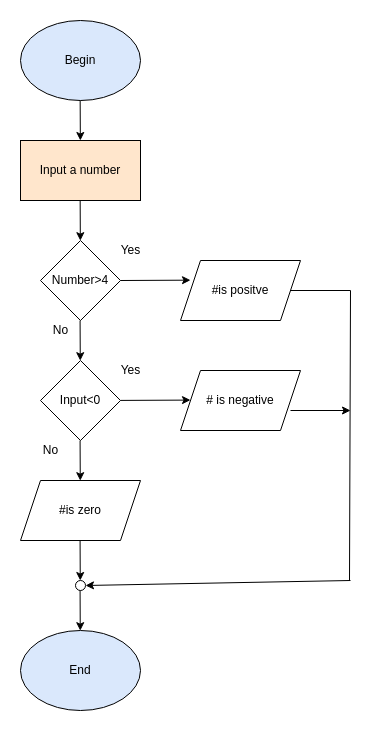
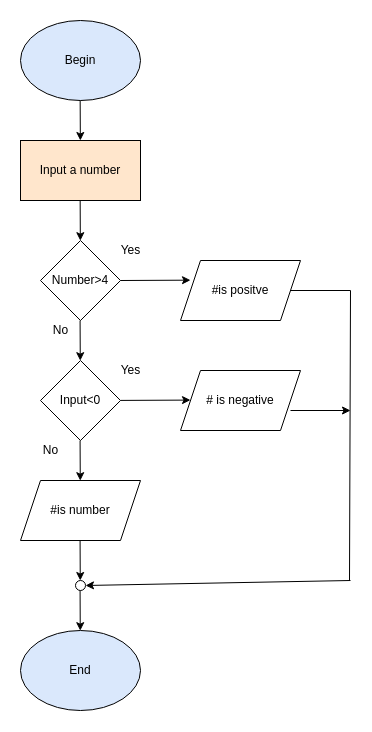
  <mxCell id="0" />
  <mxCell id="1" parent="0" />
  <mxCell id="2" value="Begin" style="ellipse;whiteSpace=wrap;html=1;fillColor=#dae8fc;" vertex="1" parent="1"><mxGeometry x="20" y="20" width="120" height="80" as="geometry" /></mxCell>
  <mxCell id="3" value="" style="endArrow=classic;html=1;rounded=0;" edge="1" parent="1" target="4"><mxGeometry width="50" height="50" relative="1" as="geometry"><mxPoint x="79.66" y="100" as="sourcePoint" /><mxPoint x="79.66" y="140" as="targetPoint" /></mxGeometry></mxCell>
  <mxCell id="4" value="Input a number" style="rounded=0;whiteSpace=wrap;html=1;fillColor=#ffe6cc;" vertex="1" parent="1"><mxGeometry x="20" y="140" width="120" height="60" as="geometry" /></mxCell>
  <mxCell id="5" value="" style="endArrow=classic;html=1;rounded=0;" edge="1" parent="1" target="6"><mxGeometry width="50" height="50" relative="1" as="geometry"><mxPoint x="79.66" y="200" as="sourcePoint" /><mxPoint x="79.854" y="240" as="targetPoint" /></mxGeometry></mxCell>
  <mxCell id="6" value="Number&amp;gt;4" style="rhombus;whiteSpace=wrap;html=1;" vertex="1" parent="1"><mxGeometry x="40.004" y="240" width="80" height="80" as="geometry" /></mxCell>
  <mxCell id="7" value="" style="endArrow=classic;html=1;rounded=0;exitX=1;exitY=0.5;exitDx=0;exitDy=0;" edge="1" parent="1" source="6"><mxGeometry width="50" height="50" relative="1" as="geometry"><mxPoint x="130" y="279.66" as="sourcePoint" /><mxPoint x="190" y="279.66" as="targetPoint" /></mxGeometry></mxCell>
  <mxCell id="8" value="#is positve" style="shape=parallelogram;perimeter=parallelogramPerimeter;whiteSpace=wrap;html=1;fixedSize=1;" vertex="1" parent="1"><mxGeometry x="180" y="260" width="120" height="60" as="geometry" /></mxCell>
  <mxCell id="9" value="" style="endArrow=classic;html=1;rounded=0;" edge="1" parent="1"><mxGeometry width="50" height="50" relative="1" as="geometry"><mxPoint x="79.59" y="320" as="sourcePoint" /><mxPoint x="79.763" y="360.171" as="targetPoint" /></mxGeometry></mxCell>
  <mxCell id="10" value="Input&amp;lt;0" style="rhombus;whiteSpace=wrap;html=1;" vertex="1" parent="1"><mxGeometry x="40.004" y="360" width="80" height="80" as="geometry" /></mxCell>
  <mxCell id="11" value="# is negative" style="shape=parallelogram;perimeter=parallelogramPerimeter;whiteSpace=wrap;html=1;fixedSize=1;" vertex="1" parent="1"><mxGeometry x="180" y="370" width="120" height="60" as="geometry" /></mxCell>
  <mxCell id="12" value="" style="endArrow=classic;html=1;rounded=0;exitX=1;exitY=0.5;exitDx=0;exitDy=0;" edge="1" parent="1"><mxGeometry width="50" height="50" relative="1" as="geometry"><mxPoint x="120.004" y="399.92" as="sourcePoint" /><mxPoint x="190" y="399.58" as="targetPoint" /></mxGeometry></mxCell>
  <mxCell id="13" value="" style="endArrow=none;html=1;rounded=0;" edge="1" parent="1"><mxGeometry width="50" height="50" relative="1" as="geometry"><mxPoint x="290" y="290" as="sourcePoint" /><mxPoint x="350" y="290" as="targetPoint" /></mxGeometry></mxCell>
  <mxCell id="14" value="" style="endArrow=classic;html=1;rounded=0;" edge="1" parent="1"><mxGeometry width="50" height="50" relative="1" as="geometry"><mxPoint x="290" y="410" as="sourcePoint" /><mxPoint x="350" y="410" as="targetPoint" /><Array as="points"><mxPoint x="290" y="410" /></Array></mxGeometry></mxCell>
  <mxCell id="15" value="" style="endArrow=none;html=1;rounded=0;" edge="1" parent="1"><mxGeometry width="50" height="50" relative="1" as="geometry"><mxPoint x="349" y="580" as="sourcePoint" /><mxPoint x="350" y="290" as="targetPoint" /><Array as="points"><mxPoint x="350" y="290" /></Array></mxGeometry></mxCell>
- <mxCell id="16" value="#is zero" style="shape=parallelogram;perimeter=parallelogramPerimeter;whiteSpace=wrap;html=1;fixedSize=1;" vertex="1" parent="1"><mxGeometry x="20" y="480" width="120" height="60" as="geometry" /></mxCell>
+ <mxCell id="16" value="#is number" style="shape=parallelogram;perimeter=parallelogramPerimeter;whiteSpace=wrap;html=1;fixedSize=1;" vertex="1" parent="1"><mxGeometry x="20" y="480" width="120" height="60" as="geometry" /></mxCell>
  <mxCell id="17" value="" style="endArrow=classic;html=1;rounded=0;startArrow=none;" edge="1" parent="1" source="18"><mxGeometry width="50" height="50" relative="1" as="geometry"><mxPoint x="79.59" y="540" as="sourcePoint" /><mxPoint x="79.763" y="580.171" as="targetPoint" /></mxGeometry></mxCell>
  <mxCell id="18" value="" style="ellipse;whiteSpace=wrap;html=1;aspect=fixed;" vertex="1" parent="1"><mxGeometry x="75" y="580" width="10" height="10" as="geometry" /></mxCell>
  <mxCell id="19" value="" style="endArrow=classic;html=1;rounded=0;entryX=1;entryY=0.5;entryDx=0;entryDy=0;" edge="1" parent="1" target="18"><mxGeometry width="50" height="50" relative="1" as="geometry"><mxPoint x="350" y="580" as="sourcePoint" /><mxPoint x="310" y="530" as="targetPoint" /></mxGeometry></mxCell>
  <mxCell id="20" value="" style="endArrow=classic;html=1;rounded=0;" edge="1" parent="1"><mxGeometry width="50" height="50" relative="1" as="geometry"><mxPoint x="79.58" y="539.83" as="sourcePoint" /><mxPoint x="79.753" y="580.001" as="targetPoint" /></mxGeometry></mxCell>
  <mxCell id="21" value="" style="endArrow=classic;html=1;rounded=0;" edge="1" parent="1"><mxGeometry width="50" height="50" relative="1" as="geometry"><mxPoint x="79.58" y="590" as="sourcePoint" /><mxPoint x="79.753" y="630.171" as="targetPoint" /></mxGeometry></mxCell>
  <mxCell id="22" value="End" style="ellipse;whiteSpace=wrap;html=1;fillColor=#dae8fc;" vertex="1" parent="1"><mxGeometry x="20" y="630" width="120" height="80" as="geometry" /></mxCell>
  <mxCell id="23" value="" style="endArrow=classic;html=1;rounded=0;" edge="1" parent="1"><mxGeometry width="50" height="50" relative="1" as="geometry"><mxPoint x="79.59" y="440" as="sourcePoint" /><mxPoint x="79.763" y="480.171" as="targetPoint" /></mxGeometry></mxCell>
  <mxCell id="24" value="Yes" style="text;html=1;align=center;verticalAlign=middle;resizable=0;points=[];autosize=1;strokeColor=none;fillColor=none;" vertex="1" parent="1"><mxGeometry x="110" y="235" width="40" height="30" as="geometry" /></mxCell>
  <mxCell id="25" value="Yes" style="text;html=1;align=center;verticalAlign=middle;resizable=0;points=[];autosize=1;strokeColor=none;fillColor=none;" vertex="1" parent="1"><mxGeometry x="110" y="355" width="40" height="30" as="geometry" /></mxCell>
  <mxCell id="26" value="No" style="text;html=1;align=center;verticalAlign=middle;resizable=0;points=[];autosize=1;strokeColor=none;fillColor=none;" vertex="1" parent="1"><mxGeometry x="40" y="315" width="40" height="30" as="geometry" /></mxCell>
  <mxCell id="27" value="No" style="text;html=1;align=center;verticalAlign=middle;resizable=0;points=[];autosize=1;strokeColor=none;fillColor=none;" vertex="1" parent="1"><mxGeometry x="30" y="435" width="40" height="30" as="geometry" /></mxCell>
